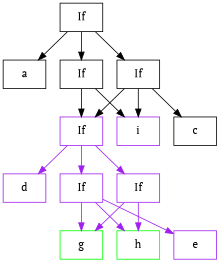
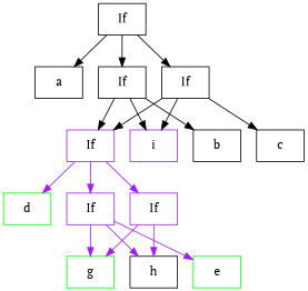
  digraph {
    fontname="PT Serif"
    ordering=out
    node [fontname="PT Serif" shape=box]
    edge [fontname="PT Serif"]
    n1 [color=green label=g]
-   n2 [color=green label=h]
+   n2 [color=black label=h]
    n3 [color=purple label=If]
-   n4 [color=purple label=d]
+   n4 [color=green label=d]
    n5 [color=purple label=If]
    n6 [color=purple label=If]
-   n7 [color=purple label=e]
+   n7 [color=green label=e]
    n8 [color=purple label=i]
    n9 [label=If]
    n10 [label=a]
    n11 [label=If]
    n12 [label=If]
+   n13 [label=b]
    n14 [label=c]
    subgraph sub_1 {
      n1
      n2
      n3
      n4
      n5
      n6
      n7
    }
    subgraph sub_2 {
      n1
      n2
      n8
    }
    n3 -> n4 [color=purple]
    n3 -> n5 [color=purple]
    n3 -> n6 [color=purple]
    n5 -> n1 [color=purple]
    n5 -> n2 [color=purple]
    n5 -> n7 [color=purple]
    n6 -> n1 [color=purple]
    n6 -> n2 [color=purple]
    n9 -> n10
    n9 -> n11
    n9 -> n12
    n11 -> n3
    n11 -> n8
+   n11 -> n13
    n12 -> n3
    n12 -> n8
    n12 -> n14
  }
